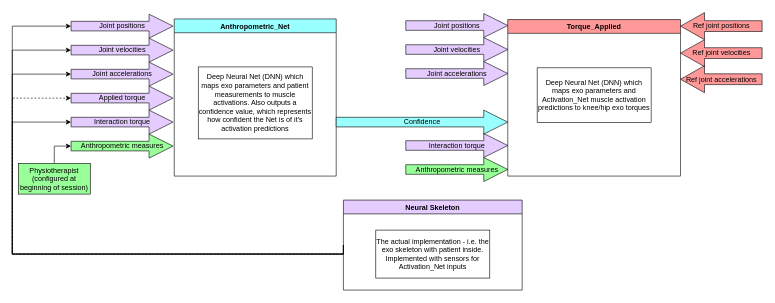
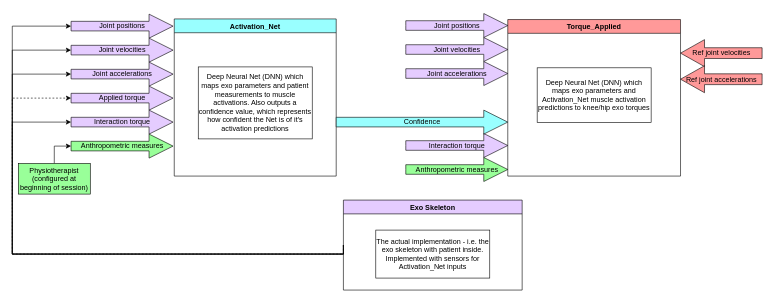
  <mxCell id="0" />
  <mxCell id="1" parent="0" />
  <mxCell id="2" style="edgeStyle=orthogonalEdgeStyle;rounded=0;orthogonalLoop=1;jettySize=auto;html=1;entryX=0;entryY=0.5;entryDx=0;entryDy=0;entryPerimeter=0;" parent="1" source="7" target="15" edge="1"><mxGeometry relative="1" as="geometry"><Array as="points"><mxPoint x="20" y="423" /><mxPoint x="20" y="203" /></Array></mxGeometry></mxCell>
  <mxCell id="3" style="edgeStyle=orthogonalEdgeStyle;rounded=0;orthogonalLoop=1;jettySize=auto;html=1;exitX=0;exitY=0.5;exitDx=0;exitDy=0;entryX=0;entryY=0.5;entryDx=0;entryDy=0;entryPerimeter=0;dashed=1;" parent="1" source="7" target="14" edge="1"><mxGeometry relative="1" as="geometry"><Array as="points"><mxPoint x="572" y="423" /><mxPoint x="20" y="423" /><mxPoint x="20" y="163" /></Array></mxGeometry></mxCell>
  <mxCell id="4" style="edgeStyle=orthogonalEdgeStyle;rounded=0;orthogonalLoop=1;jettySize=auto;html=1;exitX=0;exitY=0.5;exitDx=0;exitDy=0;entryX=0;entryY=0.5;entryDx=0;entryDy=0;entryPerimeter=0;" parent="1" source="7" target="13" edge="1"><mxGeometry relative="1" as="geometry"><Array as="points"><mxPoint x="572" y="423" /><mxPoint x="20" y="423" /><mxPoint x="20" y="123" /></Array></mxGeometry></mxCell>
  <mxCell id="5" style="edgeStyle=orthogonalEdgeStyle;rounded=0;orthogonalLoop=1;jettySize=auto;html=1;exitX=0;exitY=0.5;exitDx=0;exitDy=0;entryX=0;entryY=0.5;entryDx=0;entryDy=0;entryPerimeter=0;" parent="1" source="7" target="12" edge="1"><mxGeometry relative="1" as="geometry"><Array as="points"><mxPoint x="20" y="423" /><mxPoint x="20" y="83" /></Array></mxGeometry></mxCell>
  <mxCell id="6" style="edgeStyle=orthogonalEdgeStyle;rounded=0;orthogonalLoop=1;jettySize=auto;html=1;exitX=0;exitY=0.5;exitDx=0;exitDy=0;entryX=0;entryY=0.5;entryDx=0;entryDy=0;entryPerimeter=0;" parent="1" source="7" target="11" edge="1"><mxGeometry relative="1" as="geometry"><Array as="points"><mxPoint x="572" y="423" /><mxPoint x="20" y="423" /><mxPoint x="20" y="43" /></Array></mxGeometry></mxCell>
- <mxCell id="7" value="Neural Skeleton" style="swimlane;startSize=23;fillColor=#E5CCFF;" parent="1" vertex="1"><mxGeometry x="572" y="333" width="298" height="150" as="geometry" /></mxCell>
+ <mxCell id="7" value="Exo Skeleton" style="swimlane;startSize=23;fillColor=#E5CCFF;" parent="1" vertex="1"><mxGeometry x="572" y="333" width="298" height="150" as="geometry" /></mxCell>
  <mxCell id="8" value="The actual implementation - i.e. the exo skeleton with patient inside. Implemented with sensors for Activation_Net inputs" style="rounded=0;whiteSpace=wrap;html=1;" parent="7" vertex="1"><mxGeometry x="54" y="50" width="190" height="80" as="geometry" /></mxCell>
  <mxCell id="9" value="Torque_Applied" style="swimlane;fillColor=#FF9999;" parent="1" vertex="1"><mxGeometry x="846" y="32" width="288" height="261" as="geometry" /></mxCell>
  <mxCell id="10" value="Deep Neural Net (DNN) which maps exo parameters and Activation_Net muscle activation predictions to knee/hip exo torques" style="rounded=0;whiteSpace=wrap;html=1;" parent="9" vertex="1"><mxGeometry x="49" y="80.5" width="190" height="91" as="geometry" /></mxCell>
  <mxCell id="11" value="Joint positions" style="html=1;shadow=0;dashed=0;align=center;verticalAlign=middle;shape=mxgraph.arrows2.arrow;dy=0.6;dx=40;notch=0;fillColor=#E5CCFF;" parent="1" vertex="1"><mxGeometry x="118" y="23" width="170" height="40" as="geometry" /></mxCell>
  <mxCell id="12" value="Joint velocities" style="html=1;shadow=0;dashed=0;align=center;verticalAlign=middle;shape=mxgraph.arrows2.arrow;dy=0.6;dx=40;notch=0;fillColor=#E5CCFF;" parent="1" vertex="1"><mxGeometry x="118" y="63" width="170" height="40" as="geometry" /></mxCell>
  <mxCell id="13" value="Joint accelerations" style="html=1;shadow=0;dashed=0;align=center;verticalAlign=middle;shape=mxgraph.arrows2.arrow;dy=0.6;dx=40;notch=0;fillColor=#E5CCFF;" parent="1" vertex="1"><mxGeometry x="118" y="103" width="170" height="40" as="geometry" /></mxCell>
  <mxCell id="14" value="Applied torque" style="html=1;shadow=0;dashed=0;align=center;verticalAlign=middle;shape=mxgraph.arrows2.arrow;dy=0.6;dx=40;notch=0;fillColor=#E5CCFF;" parent="1" vertex="1"><mxGeometry x="118" y="143" width="170" height="40" as="geometry" /></mxCell>
  <mxCell id="15" value="Interaction torque" style="html=1;shadow=0;dashed=0;align=center;verticalAlign=middle;shape=mxgraph.arrows2.arrow;dy=0.6;dx=40;notch=0;fillColor=#E5CCFF;" parent="1" vertex="1"><mxGeometry x="118" y="183" width="170" height="40" as="geometry" /></mxCell>
  <mxCell id="16" value="Anthropometric measures" style="html=1;shadow=0;dashed=0;align=center;verticalAlign=middle;shape=mxgraph.arrows2.arrow;dy=0.6;dx=40;notch=0;fillColor=#99FF99;" parent="1" vertex="1"><mxGeometry x="118" y="223" width="170" height="40" as="geometry" /></mxCell>
  <mxCell id="17" value="Joint positions" style="html=1;shadow=0;dashed=0;align=center;verticalAlign=middle;shape=mxgraph.arrows2.arrow;dy=0.6;dx=40;notch=0;fillColor=#E5CCFF;" parent="1" vertex="1"><mxGeometry x="676" y="22" width="170" height="40" as="geometry" /></mxCell>
  <mxCell id="18" value="Joint velocities" style="html=1;shadow=0;dashed=0;align=center;verticalAlign=middle;shape=mxgraph.arrows2.arrow;dy=0.6;dx=40;notch=0;fillColor=#E5CCFF;" parent="1" vertex="1"><mxGeometry x="676" y="62" width="170" height="40" as="geometry" /></mxCell>
  <mxCell id="19" value="Joint accelerations" style="html=1;shadow=0;dashed=0;align=center;verticalAlign=middle;shape=mxgraph.arrows2.arrow;dy=0.6;dx=40;notch=0;fillColor=#E5CCFF;" parent="1" vertex="1"><mxGeometry x="676" y="102" width="170" height="40" as="geometry" /></mxCell>
  <mxCell id="20" value="Interaction torque" style="html=1;shadow=0;dashed=0;align=center;verticalAlign=middle;shape=mxgraph.arrows2.arrow;dy=0.6;dx=40;notch=0;fillColor=#E5CCFF;" parent="1" vertex="1"><mxGeometry x="676" y="222" width="170" height="40" as="geometry" /></mxCell>
  <mxCell id="21" value="Anthropometric measures" style="html=1;shadow=0;dashed=0;align=center;verticalAlign=middle;shape=mxgraph.arrows2.arrow;dy=0.6;dx=40;notch=0;fillColor=#99FF99;" parent="1" vertex="1"><mxGeometry x="676" y="262" width="170" height="40" as="geometry" /></mxCell>
- <mxCell id="22" value="Anthropometric_Net" style="swimlane;startSize=23;fillColor=#99FFFF;" parent="1" vertex="1"><mxGeometry x="290" y="31" width="270" height="262" as="geometry" /></mxCell>
+ <mxCell id="22" value="Activation_Net" style="swimlane;startSize=23;fillColor=#99FFFF;" parent="1" vertex="1"><mxGeometry x="290" y="31" width="270" height="262" as="geometry" /></mxCell>
  <mxCell id="23" value="Deep Neural Net (DNN) which maps exo parameters and patient measurements to muscle activations. Also outputs a confidence value, which represents how confident the Net is of it's activation predictions" style="rounded=0;whiteSpace=wrap;html=1;" parent="22" vertex="1"><mxGeometry x="40" y="80" width="190" height="120" as="geometry" /></mxCell>
  <mxCell id="24" style="edgeStyle=orthogonalEdgeStyle;rounded=0;orthogonalLoop=1;jettySize=auto;html=1;exitX=0.5;exitY=0;exitDx=0;exitDy=0;entryX=0;entryY=0.5;entryDx=0;entryDy=0;entryPerimeter=0;" parent="1" source="25" target="16" edge="1"><mxGeometry relative="1" as="geometry" /></mxCell>
  <mxCell id="25" value="Physiotherapist (configured at beginning of session)" style="rounded=0;whiteSpace=wrap;html=1;fillColor=#99FF99;" parent="1" vertex="1"><mxGeometry x="30" y="272" width="120" height="51" as="geometry" /></mxCell>
  <mxCell id="26" value="Confidence" style="html=1;shadow=0;dashed=0;align=center;verticalAlign=middle;shape=mxgraph.arrows2.arrow;dy=0.6;dx=40;notch=0;fillColor=#99FFFF;" parent="1" vertex="1"><mxGeometry x="560" y="183" width="286" height="40" as="geometry" /></mxCell>
- <mxCell id="27" value="Ref joint positions" style="html=1;shadow=0;dashed=0;align=center;verticalAlign=middle;shape=mxgraph.arrows2.arrow;dy=0.6;dx=40;flipH=1;notch=0;fillColor=#FF9999;" vertex="1" parent="1"><mxGeometry x="1134" y="20.5" width="136" height="45" as="geometry" /></mxCell>
  <mxCell id="28" value="Ref joint velocities" style="html=1;shadow=0;dashed=0;align=center;verticalAlign=middle;shape=mxgraph.arrows2.arrow;dy=0.6;dx=40;flipH=1;notch=0;fillColor=#FF9999;" vertex="1" parent="1"><mxGeometry x="1134" y="65.5" width="136" height="45" as="geometry" /></mxCell>
  <mxCell id="29" value="Ref joint accelerations" style="html=1;shadow=0;dashed=0;align=center;verticalAlign=middle;shape=mxgraph.arrows2.arrow;dy=0.6;dx=40;flipH=1;notch=0;fillColor=#FF9999;" vertex="1" parent="1"><mxGeometry x="1134" y="109" width="136" height="45" as="geometry" /></mxCell>
